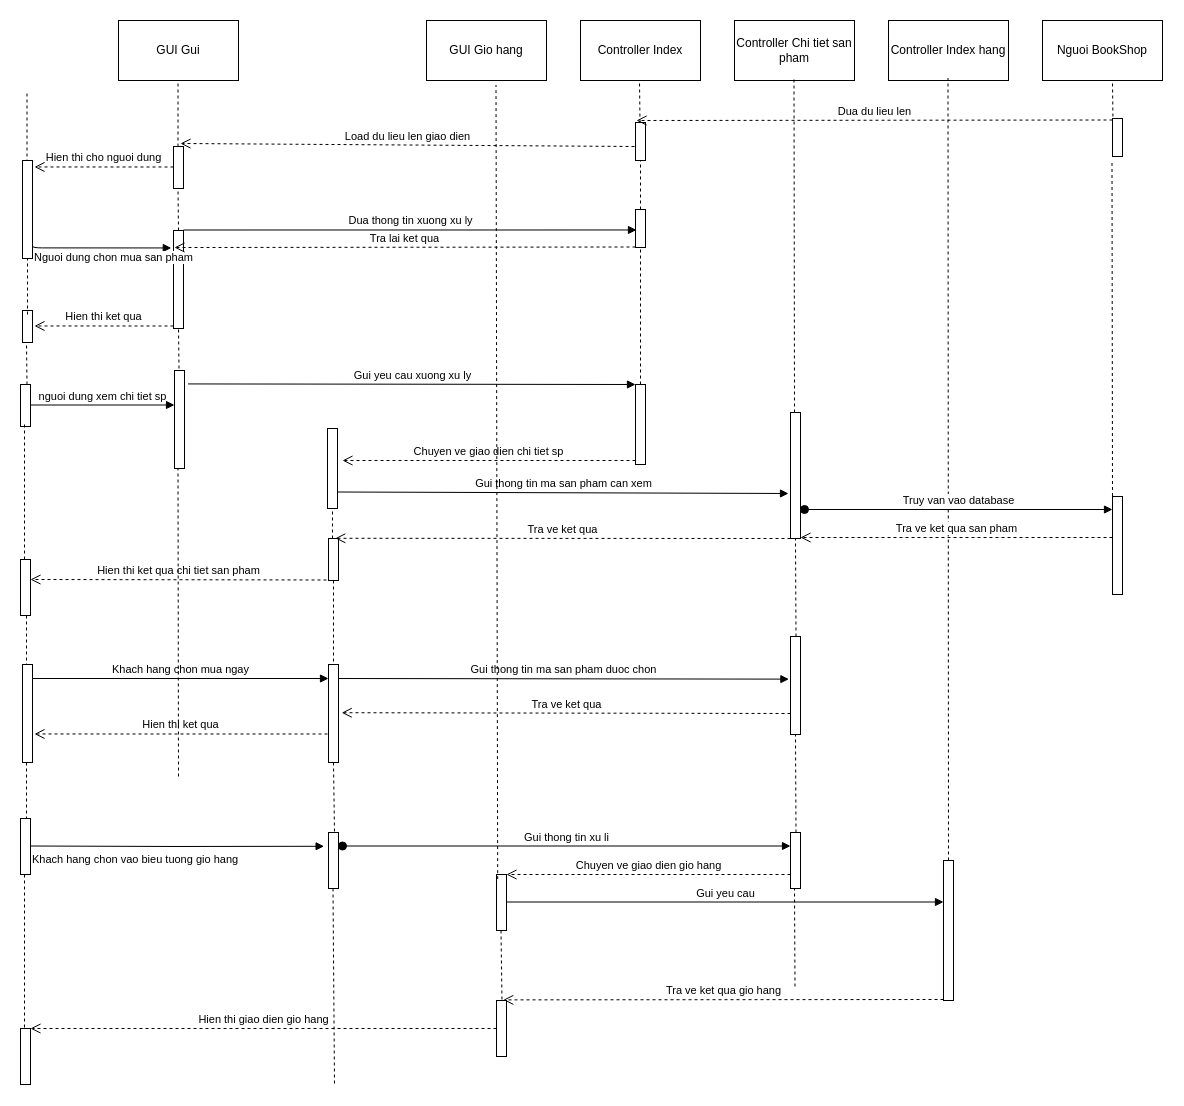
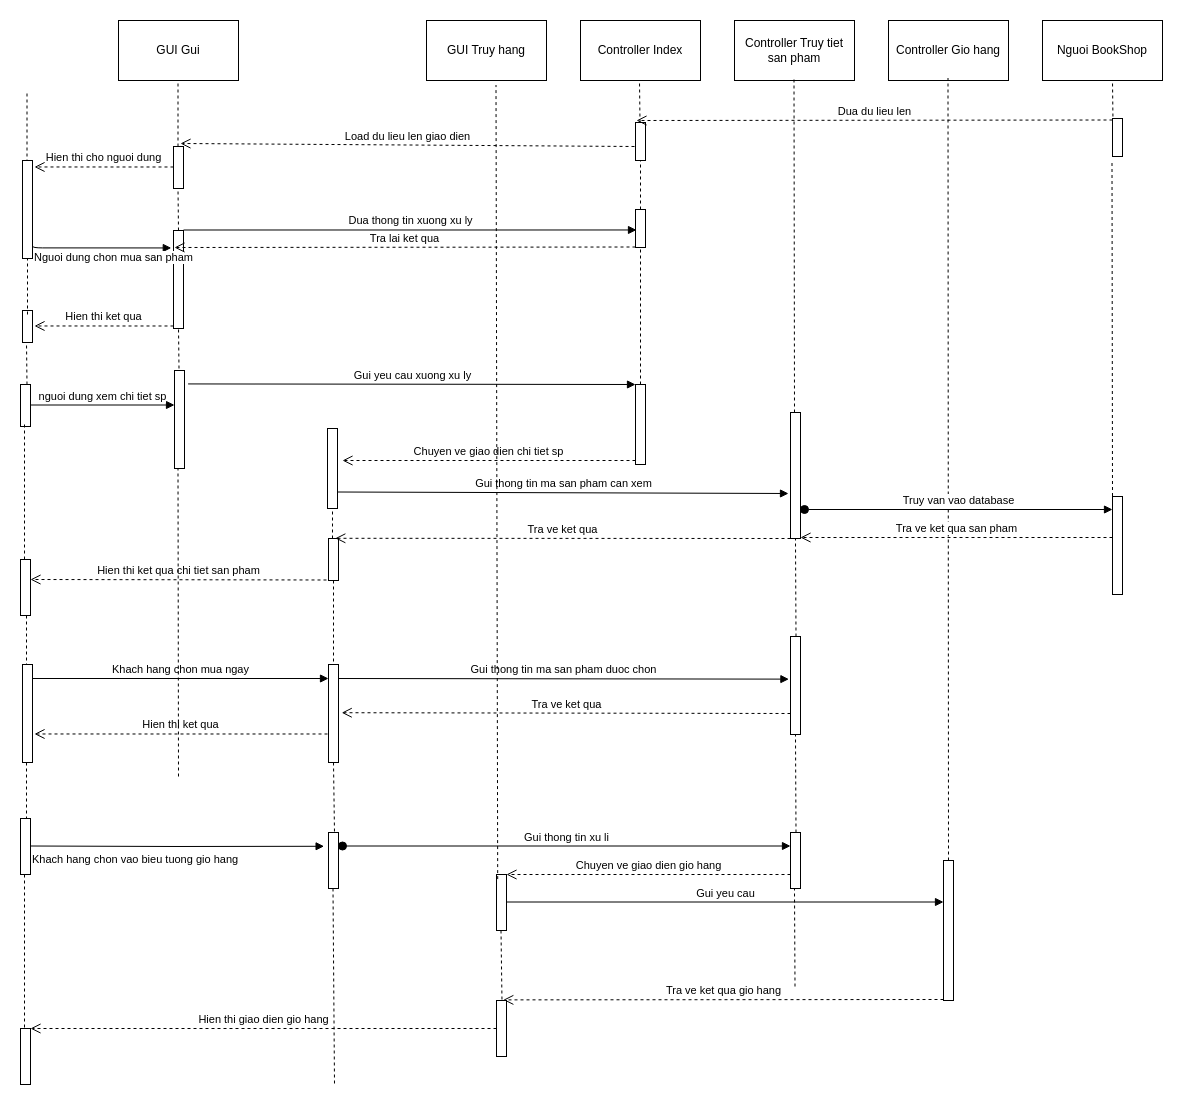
  <mxCell id="0" />
  <mxCell id="1" parent="0" />
  <mxCell id="2" value="GUI Gui" style="rounded=0;whiteSpace=wrap;html=1;" parent="1" vertex="1"><mxGeometry x="118" y="20" width="120" height="60" as="geometry" /></mxCell>
- <mxCell id="3" value="GUI Gio hang" style="rounded=0;whiteSpace=wrap;html=1;" parent="1" vertex="1"><mxGeometry x="426" y="20" width="120" height="60" as="geometry" /></mxCell>
+ <mxCell id="3" value="GUI Truy hang" style="rounded=0;whiteSpace=wrap;html=1;" parent="1" vertex="1"><mxGeometry x="426" y="20" width="120" height="60" as="geometry" /></mxCell>
  <mxCell id="4" value="Controller Index" style="rounded=0;whiteSpace=wrap;html=1;" parent="1" vertex="1"><mxGeometry x="580" y="20" width="120" height="60" as="geometry" /></mxCell>
- <mxCell id="5" value="Controller Chi tiet san pham" style="rounded=0;whiteSpace=wrap;html=1;" parent="1" vertex="1"><mxGeometry x="734" y="20" width="120" height="60" as="geometry" /></mxCell>
- <mxCell id="6" value="Controller Index hang" style="rounded=0;whiteSpace=wrap;html=1;" parent="1" vertex="1"><mxGeometry x="888" y="20" width="120" height="60" as="geometry" /></mxCell>
+ <mxCell id="5" value="Controller Truy tiet san pham" style="rounded=0;whiteSpace=wrap;html=1;" parent="1" vertex="1"><mxGeometry x="734" y="20" width="120" height="60" as="geometry" /></mxCell>
+ <mxCell id="6" value="Controller Gio hang" style="rounded=0;whiteSpace=wrap;html=1;" parent="1" vertex="1"><mxGeometry x="888" y="20" width="120" height="60" as="geometry" /></mxCell>
  <mxCell id="7" value="Nguoi BookShop" style="rounded=0;whiteSpace=wrap;html=1;" parent="1" vertex="1"><mxGeometry x="1042" y="20" width="120" height="60" as="geometry" /></mxCell>
  <mxCell id="8" value="" style="endArrow=none;dashed=1;html=1;" parent="1" edge="1"><mxGeometry width="50" height="50" relative="1" as="geometry"><mxPoint x="26.5" y="168" as="sourcePoint" /><mxPoint x="26.5" y="90" as="targetPoint" /></mxGeometry></mxCell>
  <mxCell id="9" value="" style="html=1;points=[];perimeter=orthogonalPerimeter;" parent="1" vertex="1"><mxGeometry x="22" y="160" width="10" height="98" as="geometry" /></mxCell>
  <mxCell id="10" value="" style="endArrow=none;dashed=1;html=1;" parent="1" edge="1"><mxGeometry width="50" height="50" relative="1" as="geometry"><mxPoint x="177.5" y="146" as="sourcePoint" /><mxPoint x="177.5" y="80" as="targetPoint" /><Array as="points" /></mxGeometry></mxCell>
  <mxCell id="11" value="" style="html=1;points=[];perimeter=orthogonalPerimeter;" parent="1" vertex="1"><mxGeometry x="173" y="146" width="10" height="42" as="geometry" /></mxCell>
  <mxCell id="12" value="" style="endArrow=none;dashed=1;html=1;" parent="1" edge="1"><mxGeometry width="50" height="50" relative="1" as="geometry"><mxPoint x="178" y="230" as="sourcePoint" /><mxPoint x="177.5" y="188" as="targetPoint" /></mxGeometry></mxCell>
  <mxCell id="13" value="" style="html=1;points=[];perimeter=orthogonalPerimeter;" parent="1" vertex="1"><mxGeometry x="173" y="230" width="10" height="98" as="geometry" /></mxCell>
  <mxCell id="14" value="Nguoi dung chon mua san pham" style="endArrow=block;endFill=1;html=1;edgeStyle=orthogonalEdgeStyle;align=left;verticalAlign=top;entryX=-0.22;entryY=0.178;entryDx=0;entryDy=0;entryPerimeter=0;" parent="1" target="13" edge="1"><mxGeometry x="-1" relative="1" as="geometry"><mxPoint x="32" y="244" as="sourcePoint" /><mxPoint x="192" y="244" as="targetPoint" /><Array as="points"><mxPoint x="32" y="247" /></Array></mxGeometry></mxCell>
  <mxCell id="15" value="" style="html=1;points=[];perimeter=orthogonalPerimeter;" parent="1" vertex="1"><mxGeometry x="22" y="310" width="10" height="32" as="geometry" /></mxCell>
  <mxCell id="16" value="" style="html=1;points=[];perimeter=orthogonalPerimeter;" parent="1" vertex="1"><mxGeometry x="635" y="122" width="10" height="38" as="geometry" /></mxCell>
  <mxCell id="17" value="" style="endArrow=none;dashed=1;html=1;" parent="1" edge="1"><mxGeometry width="50" height="50" relative="1" as="geometry"><mxPoint x="639.5" y="122" as="sourcePoint" /><mxPoint x="639" y="80" as="targetPoint" /></mxGeometry></mxCell>
  <mxCell id="18" value="Load du lieu len giao dien" style="html=1;verticalAlign=bottom;endArrow=open;dashed=1;endSize=8;" parent="1" edge="1"><mxGeometry relative="1" as="geometry"><mxPoint x="634" y="146" as="sourcePoint" /><mxPoint x="180" y="143" as="targetPoint" /></mxGeometry></mxCell>
  <mxCell id="19" value="" style="endArrow=none;dashed=1;html=1;" parent="1" edge="1"><mxGeometry width="50" height="50" relative="1" as="geometry"><mxPoint x="1112.5" y="122" as="sourcePoint" /><mxPoint x="1112" y="80" as="targetPoint" /></mxGeometry></mxCell>
  <mxCell id="20" value="" style="html=1;points=[];perimeter=orthogonalPerimeter;" parent="1" vertex="1"><mxGeometry x="1112" y="118" width="10" height="38" as="geometry" /></mxCell>
  <mxCell id="21" value="Dua du lieu len" style="html=1;verticalAlign=bottom;endArrow=open;dashed=1;endSize=8;" parent="1" edge="1"><mxGeometry relative="1" as="geometry"><mxPoint x="1112" y="119.5" as="sourcePoint" /><mxPoint x="636" y="120" as="targetPoint" /></mxGeometry></mxCell>
  <mxCell id="22" value="Hien thi cho nguoi dung" style="html=1;verticalAlign=bottom;endArrow=open;dashed=1;endSize=8;entryX=1.2;entryY=0.066;entryDx=0;entryDy=0;entryPerimeter=0;" parent="1" target="9" edge="1"><mxGeometry relative="1" as="geometry"><mxPoint x="173" y="166.5" as="sourcePoint" /><mxPoint x="93" y="166.5" as="targetPoint" /></mxGeometry></mxCell>
  <mxCell id="23" value="" style="endArrow=none;dashed=1;html=1;" parent="1" target="16" edge="1"><mxGeometry width="50" height="50" relative="1" as="geometry"><mxPoint x="640" y="209" as="sourcePoint" /><mxPoint x="639.5" y="167" as="targetPoint" /></mxGeometry></mxCell>
  <mxCell id="24" value="" style="html=1;points=[];perimeter=orthogonalPerimeter;" parent="1" vertex="1"><mxGeometry x="635" y="209" width="10" height="38" as="geometry" /></mxCell>
  <mxCell id="25" value="Dua thong tin xuong xu ly" style="html=1;verticalAlign=bottom;endArrow=block;entryX=0.1;entryY=0.539;entryDx=0;entryDy=0;entryPerimeter=0;" parent="1" target="24" edge="1"><mxGeometry width="80" relative="1" as="geometry"><mxPoint x="183" y="229.5" as="sourcePoint" /><mxPoint x="263" y="229.5" as="targetPoint" /></mxGeometry></mxCell>
  <mxCell id="26" value="Tra lai ket qua" style="html=1;verticalAlign=bottom;endArrow=open;dashed=1;endSize=8;" parent="1" edge="1"><mxGeometry relative="1" as="geometry"><mxPoint x="635" y="246.5" as="sourcePoint" /><mxPoint x="174" y="247" as="targetPoint" /></mxGeometry></mxCell>
  <mxCell id="27" value="" style="endArrow=none;dashed=1;html=1;exitX=0.5;exitY=0.125;exitDx=0;exitDy=0;exitPerimeter=0;" parent="1" source="15" edge="1"><mxGeometry width="50" height="50" relative="1" as="geometry"><mxPoint x="27.5" y="300" as="sourcePoint" /><mxPoint x="27" y="258" as="targetPoint" /></mxGeometry></mxCell>
  <mxCell id="28" value="Hien thi ket qua" style="html=1;verticalAlign=bottom;endArrow=open;dashed=1;endSize=8;entryX=1.2;entryY=0.066;entryDx=0;entryDy=0;entryPerimeter=0;" parent="1" edge="1"><mxGeometry relative="1" as="geometry"><mxPoint x="173" y="325.5" as="sourcePoint" /><mxPoint x="34" y="325.468" as="targetPoint" /></mxGeometry></mxCell>
  <mxCell id="29" value="" style="endArrow=none;dashed=1;html=1;" parent="1" edge="1"><mxGeometry width="50" height="50" relative="1" as="geometry"><mxPoint x="26.5" y="384" as="sourcePoint" /><mxPoint x="26" y="342" as="targetPoint" /></mxGeometry></mxCell>
  <mxCell id="30" value="" style="html=1;points=[];perimeter=orthogonalPerimeter;" parent="1" vertex="1"><mxGeometry x="20" y="384" width="10" height="42" as="geometry" /></mxCell>
  <mxCell id="31" value="" style="endArrow=none;dashed=1;html=1;" parent="1" edge="1"><mxGeometry width="50" height="50" relative="1" as="geometry"><mxPoint x="178.5" y="368" as="sourcePoint" /><mxPoint x="178" y="326" as="targetPoint" /></mxGeometry></mxCell>
  <mxCell id="32" value="" style="html=1;points=[];perimeter=orthogonalPerimeter;" parent="1" vertex="1"><mxGeometry x="174" y="370" width="10" height="98" as="geometry" /></mxCell>
  <mxCell id="33" value="nguoi dung xem chi tiet sp" style="html=1;verticalAlign=bottom;endArrow=block;" parent="1" target="32" edge="1"><mxGeometry width="80" relative="1" as="geometry"><mxPoint x="30" y="404.5" as="sourcePoint" /><mxPoint x="110" y="404.5" as="targetPoint" /></mxGeometry></mxCell>
  <mxCell id="34" value="" style="endArrow=none;dashed=1;html=1;" parent="1" edge="1"><mxGeometry width="50" height="50" relative="1" as="geometry"><mxPoint x="640" y="384" as="sourcePoint" /><mxPoint x="640" y="247" as="targetPoint" /></mxGeometry></mxCell>
  <mxCell id="35" value="" style="html=1;points=[];perimeter=orthogonalPerimeter;" parent="1" vertex="1"><mxGeometry x="635" y="384" width="10" height="80" as="geometry" /></mxCell>
  <mxCell id="36" value="Gui yeu cau xuong xu ly" style="html=1;verticalAlign=bottom;endArrow=block;entryX=0;entryY=0;exitX=1.36;exitY=0.137;exitDx=0;exitDy=0;exitPerimeter=0;" parent="1" source="32" target="35" edge="1"><mxGeometry relative="1" as="geometry"><mxPoint x="565" y="384" as="sourcePoint" /></mxGeometry></mxCell>
  <mxCell id="37" value="Chuyen ve giao dien chi tiet sp" style="html=1;verticalAlign=bottom;endArrow=open;dashed=1;endSize=8;exitX=0;exitY=0.95;entryX=1.5;entryY=0.4;entryDx=0;entryDy=0;entryPerimeter=0;" parent="1" source="35" target="38" edge="1"><mxGeometry relative="1" as="geometry"><mxPoint x="398" y="460" as="targetPoint" /></mxGeometry></mxCell>
  <mxCell id="38" value="" style="html=1;points=[];perimeter=orthogonalPerimeter;" parent="1" vertex="1"><mxGeometry x="327" y="428" width="10" height="80" as="geometry" /></mxCell>
  <mxCell id="39" value="" style="endArrow=none;dashed=1;html=1;" parent="1" edge="1"><mxGeometry width="50" height="50" relative="1" as="geometry"><mxPoint x="794" y="412" as="sourcePoint" /><mxPoint x="793.5" y="77.5" as="targetPoint" /></mxGeometry></mxCell>
  <mxCell id="40" value="" style="html=1;points=[];perimeter=orthogonalPerimeter;" parent="1" vertex="1"><mxGeometry x="790" y="412" width="10" height="126" as="geometry" /></mxCell>
  <mxCell id="41" value="" style="html=1;points=[];perimeter=orthogonalPerimeter;" parent="1" vertex="1"><mxGeometry x="790" y="636" width="10" height="98" as="geometry" /></mxCell>
  <mxCell id="42" value="Gui thong tin ma san pham can xem" style="html=1;verticalAlign=bottom;endArrow=block;" parent="1" edge="1"><mxGeometry width="80" relative="1" as="geometry"><mxPoint x="337" y="491.5" as="sourcePoint" /><mxPoint x="788" y="493" as="targetPoint" /></mxGeometry></mxCell>
  <mxCell id="43" value="" style="endArrow=none;dashed=1;html=1;" parent="1" edge="1"><mxGeometry width="50" height="50" relative="1" as="geometry"><mxPoint x="795.5" y="636" as="sourcePoint" /><mxPoint x="795" y="538" as="targetPoint" /></mxGeometry></mxCell>
  <mxCell id="44" value="" style="endArrow=none;dashed=1;html=1;" parent="1" edge="1"><mxGeometry width="50" height="50" relative="1" as="geometry"><mxPoint x="332" y="538" as="sourcePoint" /><mxPoint x="332" y="508" as="targetPoint" /></mxGeometry></mxCell>
  <mxCell id="45" value="" style="html=1;points=[];perimeter=orthogonalPerimeter;" parent="1" vertex="1"><mxGeometry x="328" y="538" width="10" height="42" as="geometry" /></mxCell>
  <mxCell id="46" value="Tra ve ket qua" style="html=1;verticalAlign=bottom;endArrow=open;dashed=1;endSize=8;entryX=0.68;entryY=-0.005;entryDx=0;entryDy=0;entryPerimeter=0;" parent="1" target="45" edge="1"><mxGeometry relative="1" as="geometry"><mxPoint x="790" y="538" as="sourcePoint" /><mxPoint x="710" y="538" as="targetPoint" /></mxGeometry></mxCell>
  <mxCell id="47" value="" style="html=1;points=[];perimeter=orthogonalPerimeter;" parent="1" vertex="1"><mxGeometry x="20" y="559" width="10" height="56" as="geometry" /></mxCell>
  <mxCell id="48" value="Hien thi ket qua chi tiet san pham" style="html=1;verticalAlign=bottom;endArrow=open;dashed=1;endSize=8;" parent="1" edge="1"><mxGeometry relative="1" as="geometry"><mxPoint x="326" y="579.5" as="sourcePoint" /><mxPoint x="30" y="579" as="targetPoint" /></mxGeometry></mxCell>
  <mxCell id="49" value="" style="endArrow=none;dashed=1;html=1;" parent="1" edge="1"><mxGeometry width="50" height="50" relative="1" as="geometry"><mxPoint x="26" y="615" as="sourcePoint" /><mxPoint x="26" y="671" as="targetPoint" /></mxGeometry></mxCell>
  <mxCell id="50" value="" style="html=1;points=[];perimeter=orthogonalPerimeter;" parent="1" vertex="1"><mxGeometry x="22" y="664" width="10" height="98" as="geometry" /></mxCell>
  <mxCell id="51" value="" style="html=1;points=[];perimeter=orthogonalPerimeter;" parent="1" vertex="1"><mxGeometry x="328" y="664" width="10" height="98" as="geometry" /></mxCell>
  <mxCell id="52" value="" style="endArrow=none;dashed=1;html=1;" parent="1" target="51" edge="1"><mxGeometry width="50" height="50" relative="1" as="geometry"><mxPoint x="333" y="580" as="sourcePoint" /><mxPoint x="333" y="636" as="targetPoint" /></mxGeometry></mxCell>
  <mxCell id="53" value="Khach hang chon mua ngay" style="html=1;verticalAlign=bottom;endArrow=block;entryX=0;entryY=0.143;entryDx=0;entryDy=0;entryPerimeter=0;" parent="1" target="51" edge="1"><mxGeometry width="80" relative="1" as="geometry"><mxPoint x="32" y="678" as="sourcePoint" /><mxPoint x="112" y="678" as="targetPoint" /></mxGeometry></mxCell>
  <mxCell id="54" value="Hien thi ket qua" style="html=1;verticalAlign=bottom;endArrow=open;dashed=1;endSize=8;entryX=1.2;entryY=0.709;entryDx=0;entryDy=0;entryPerimeter=0;" parent="1" target="50" edge="1"><mxGeometry relative="1" as="geometry"><mxPoint x="327" y="733.5" as="sourcePoint" /><mxPoint x="247" y="733.5" as="targetPoint" /></mxGeometry></mxCell>
  <mxCell id="55" value="Gui thong tin ma san pham duoc chon" style="html=1;verticalAlign=bottom;endArrow=block;entryX=-0.16;entryY=0.435;entryDx=0;entryDy=0;entryPerimeter=0;" parent="1" target="41" edge="1"><mxGeometry width="80" relative="1" as="geometry"><mxPoint x="338" y="678" as="sourcePoint" /><mxPoint x="418" y="678" as="targetPoint" /></mxGeometry></mxCell>
  <mxCell id="56" value="Tra ve ket qua" style="html=1;verticalAlign=bottom;endArrow=open;dashed=1;endSize=8;entryX=1.32;entryY=0.492;entryDx=0;entryDy=0;entryPerimeter=0;" parent="1" target="51" edge="1"><mxGeometry relative="1" as="geometry"><mxPoint x="790" y="713" as="sourcePoint" /><mxPoint x="497" y="712.982" as="targetPoint" /></mxGeometry></mxCell>
  <mxCell id="57" value="" style="endArrow=none;dashed=1;html=1;" parent="1" source="47" edge="1"><mxGeometry width="50" height="50" relative="1" as="geometry"><mxPoint x="24.5" y="464" as="sourcePoint" /><mxPoint x="24" y="422" as="targetPoint" /></mxGeometry></mxCell>
  <mxCell id="58" value="" style="endArrow=none;dashed=1;html=1;" parent="1" edge="1"><mxGeometry width="50" height="50" relative="1" as="geometry"><mxPoint x="178" y="776" as="sourcePoint" /><mxPoint x="177.5" y="468" as="targetPoint" /></mxGeometry></mxCell>
  <mxCell id="59" value="" style="endArrow=none;dashed=1;html=1;" parent="1" edge="1"><mxGeometry width="50" height="50" relative="1" as="geometry"><mxPoint x="26" y="762" as="sourcePoint" /><mxPoint x="26" y="818" as="targetPoint" /></mxGeometry></mxCell>
  <mxCell id="60" value="" style="html=1;points=[];perimeter=orthogonalPerimeter;" parent="1" vertex="1"><mxGeometry x="20" y="818" width="10" height="56" as="geometry" /></mxCell>
  <mxCell id="61" value="" style="endArrow=none;dashed=1;html=1;" parent="1" edge="1"><mxGeometry width="50" height="50" relative="1" as="geometry"><mxPoint x="24" y="874" as="sourcePoint" /><mxPoint x="24" y="1028" as="targetPoint" /></mxGeometry></mxCell>
  <mxCell id="62" value="" style="html=1;points=[];perimeter=orthogonalPerimeter;" parent="1" vertex="1"><mxGeometry x="20" y="1028" width="10" height="56" as="geometry" /></mxCell>
  <mxCell id="63" value="" style="html=1;points=[];perimeter=orthogonalPerimeter;" parent="1" vertex="1"><mxGeometry x="328" y="832" width="10" height="56" as="geometry" /></mxCell>
  <mxCell id="64" value="" style="endArrow=none;dashed=1;html=1;" parent="1" edge="1"><mxGeometry width="50" height="50" relative="1" as="geometry"><mxPoint x="333" y="762" as="sourcePoint" /><mxPoint x="334" y="833" as="targetPoint" /></mxGeometry></mxCell>
  <mxCell id="65" value="" style="endArrow=none;dashed=1;html=1;" parent="1" edge="1"><mxGeometry width="50" height="50" relative="1" as="geometry"><mxPoint x="332.5" y="888" as="sourcePoint" /><mxPoint x="334" y="1084" as="targetPoint" /></mxGeometry></mxCell>
  <mxCell id="66" value="Khach hang chon vao bieu tuong gio hang" style="endArrow=block;endFill=1;html=1;edgeStyle=orthogonalEdgeStyle;align=left;verticalAlign=top;entryX=-0.44;entryY=0.246;entryDx=0;entryDy=0;entryPerimeter=0;" parent="1" target="63" edge="1"><mxGeometry x="-1" relative="1" as="geometry"><mxPoint x="30" y="845.5" as="sourcePoint" /><mxPoint x="190" y="845.5" as="targetPoint" /></mxGeometry></mxCell>
  <mxCell id="67" value="" style="endArrow=none;dashed=1;html=1;" parent="1" edge="1"><mxGeometry width="50" height="50" relative="1" as="geometry"><mxPoint x="795.5" y="832" as="sourcePoint" /><mxPoint x="795" y="734" as="targetPoint" /></mxGeometry></mxCell>
  <mxCell id="68" value="" style="html=1;points=[];perimeter=orthogonalPerimeter;" parent="1" vertex="1"><mxGeometry x="790" y="832" width="10" height="56" as="geometry" /></mxCell>
  <mxCell id="69" value="" style="endArrow=none;dashed=1;html=1;" parent="1" edge="1"><mxGeometry width="50" height="50" relative="1" as="geometry"><mxPoint x="794.5" y="986" as="sourcePoint" /><mxPoint x="794" y="888" as="targetPoint" /></mxGeometry></mxCell>
  <mxCell id="70" value="Gui thong tin xu li" style="html=1;verticalAlign=bottom;startArrow=oval;startFill=1;endArrow=block;startSize=8;" parent="1" target="68" edge="1"><mxGeometry width="60" relative="1" as="geometry"><mxPoint x="342" y="845.5" as="sourcePoint" /><mxPoint x="402" y="845.5" as="targetPoint" /></mxGeometry></mxCell>
  <mxCell id="71" value="" style="html=1;points=[];perimeter=orthogonalPerimeter;" parent="1" vertex="1"><mxGeometry x="496" y="874" width="10" height="56" as="geometry" /></mxCell>
  <mxCell id="72" value="Chuyen ve giao dien gio hang" style="html=1;verticalAlign=bottom;endArrow=open;dashed=1;endSize=8;" parent="1" target="71" edge="1"><mxGeometry relative="1" as="geometry"><mxPoint x="790" y="874" as="sourcePoint" /><mxPoint x="710" y="874" as="targetPoint" /></mxGeometry></mxCell>
  <mxCell id="73" value="" style="endArrow=none;dashed=1;html=1;exitX=0.12;exitY=0.082;exitDx=0;exitDy=0;exitPerimeter=0;" parent="1" source="71" edge="1"><mxGeometry width="50" height="50" relative="1" as="geometry"><mxPoint x="496" y="860" as="sourcePoint" /><mxPoint x="495.5" y="84.5" as="targetPoint" /></mxGeometry></mxCell>
  <mxCell id="74" value="" style="endArrow=none;dashed=1;html=1;" parent="1" edge="1"><mxGeometry width="50" height="50" relative="1" as="geometry"><mxPoint x="948" y="860" as="sourcePoint" /><mxPoint x="947.5" y="77.5" as="targetPoint" /></mxGeometry></mxCell>
  <mxCell id="75" value="" style="html=1;points=[];perimeter=orthogonalPerimeter;" parent="1" vertex="1"><mxGeometry x="943" y="860" width="10" height="140" as="geometry" /></mxCell>
  <mxCell id="76" value="Gui yeu cau" style="html=1;verticalAlign=bottom;endArrow=block;" parent="1" target="75" edge="1"><mxGeometry width="80" relative="1" as="geometry"><mxPoint x="506" y="901.5" as="sourcePoint" /><mxPoint x="586" y="901.5" as="targetPoint" /></mxGeometry></mxCell>
  <mxCell id="77" value="" style="endArrow=none;dashed=1;html=1;" parent="1" edge="1"><mxGeometry width="50" height="50" relative="1" as="geometry"><mxPoint x="500.5" y="930" as="sourcePoint" /><mxPoint x="501.5" y="1001" as="targetPoint" /></mxGeometry></mxCell>
  <mxCell id="78" value="" style="html=1;points=[];perimeter=orthogonalPerimeter;" parent="1" vertex="1"><mxGeometry x="496" y="1000" width="10" height="56" as="geometry" /></mxCell>
  <mxCell id="79" value="Tra ve ket qua gio hang" style="html=1;verticalAlign=bottom;endArrow=open;dashed=1;endSize=8;entryX=0.68;entryY=-0.011;entryDx=0;entryDy=0;entryPerimeter=0;" parent="1" target="78" edge="1"><mxGeometry relative="1" as="geometry"><mxPoint x="943" y="999" as="sourcePoint" /><mxPoint x="863" y="999" as="targetPoint" /></mxGeometry></mxCell>
  <mxCell id="80" value="Hien thi giao dien gio hang" style="html=1;verticalAlign=bottom;endArrow=open;dashed=1;endSize=8;" parent="1" target="62" edge="1"><mxGeometry relative="1" as="geometry"><mxPoint x="496" y="1028" as="sourcePoint" /><mxPoint x="416" y="1028" as="targetPoint" /></mxGeometry></mxCell>
  <mxCell id="81" value="" style="endArrow=none;dashed=1;html=1;" parent="1" edge="1"><mxGeometry width="50" height="50" relative="1" as="geometry"><mxPoint x="1112" y="495.5" as="sourcePoint" /><mxPoint x="1111.5" y="161" as="targetPoint" /></mxGeometry></mxCell>
  <mxCell id="82" value="" style="html=1;points=[];perimeter=orthogonalPerimeter;" parent="1" vertex="1"><mxGeometry x="1112" y="496" width="10" height="98" as="geometry" /></mxCell>
  <mxCell id="83" value="Truy van vao database" style="html=1;verticalAlign=bottom;startArrow=oval;startFill=1;endArrow=block;startSize=8;" parent="1" edge="1"><mxGeometry width="60" relative="1" as="geometry"><mxPoint x="804" y="509" as="sourcePoint" /><mxPoint x="1112" y="509" as="targetPoint" /></mxGeometry></mxCell>
  <mxCell id="84" value="Tra ve ket qua san pham" style="html=1;verticalAlign=bottom;endArrow=open;dashed=1;endSize=8;" parent="1" target="40" edge="1"><mxGeometry relative="1" as="geometry"><mxPoint x="1112" y="537" as="sourcePoint" /><mxPoint x="1032" y="537" as="targetPoint" /></mxGeometry></mxCell>
